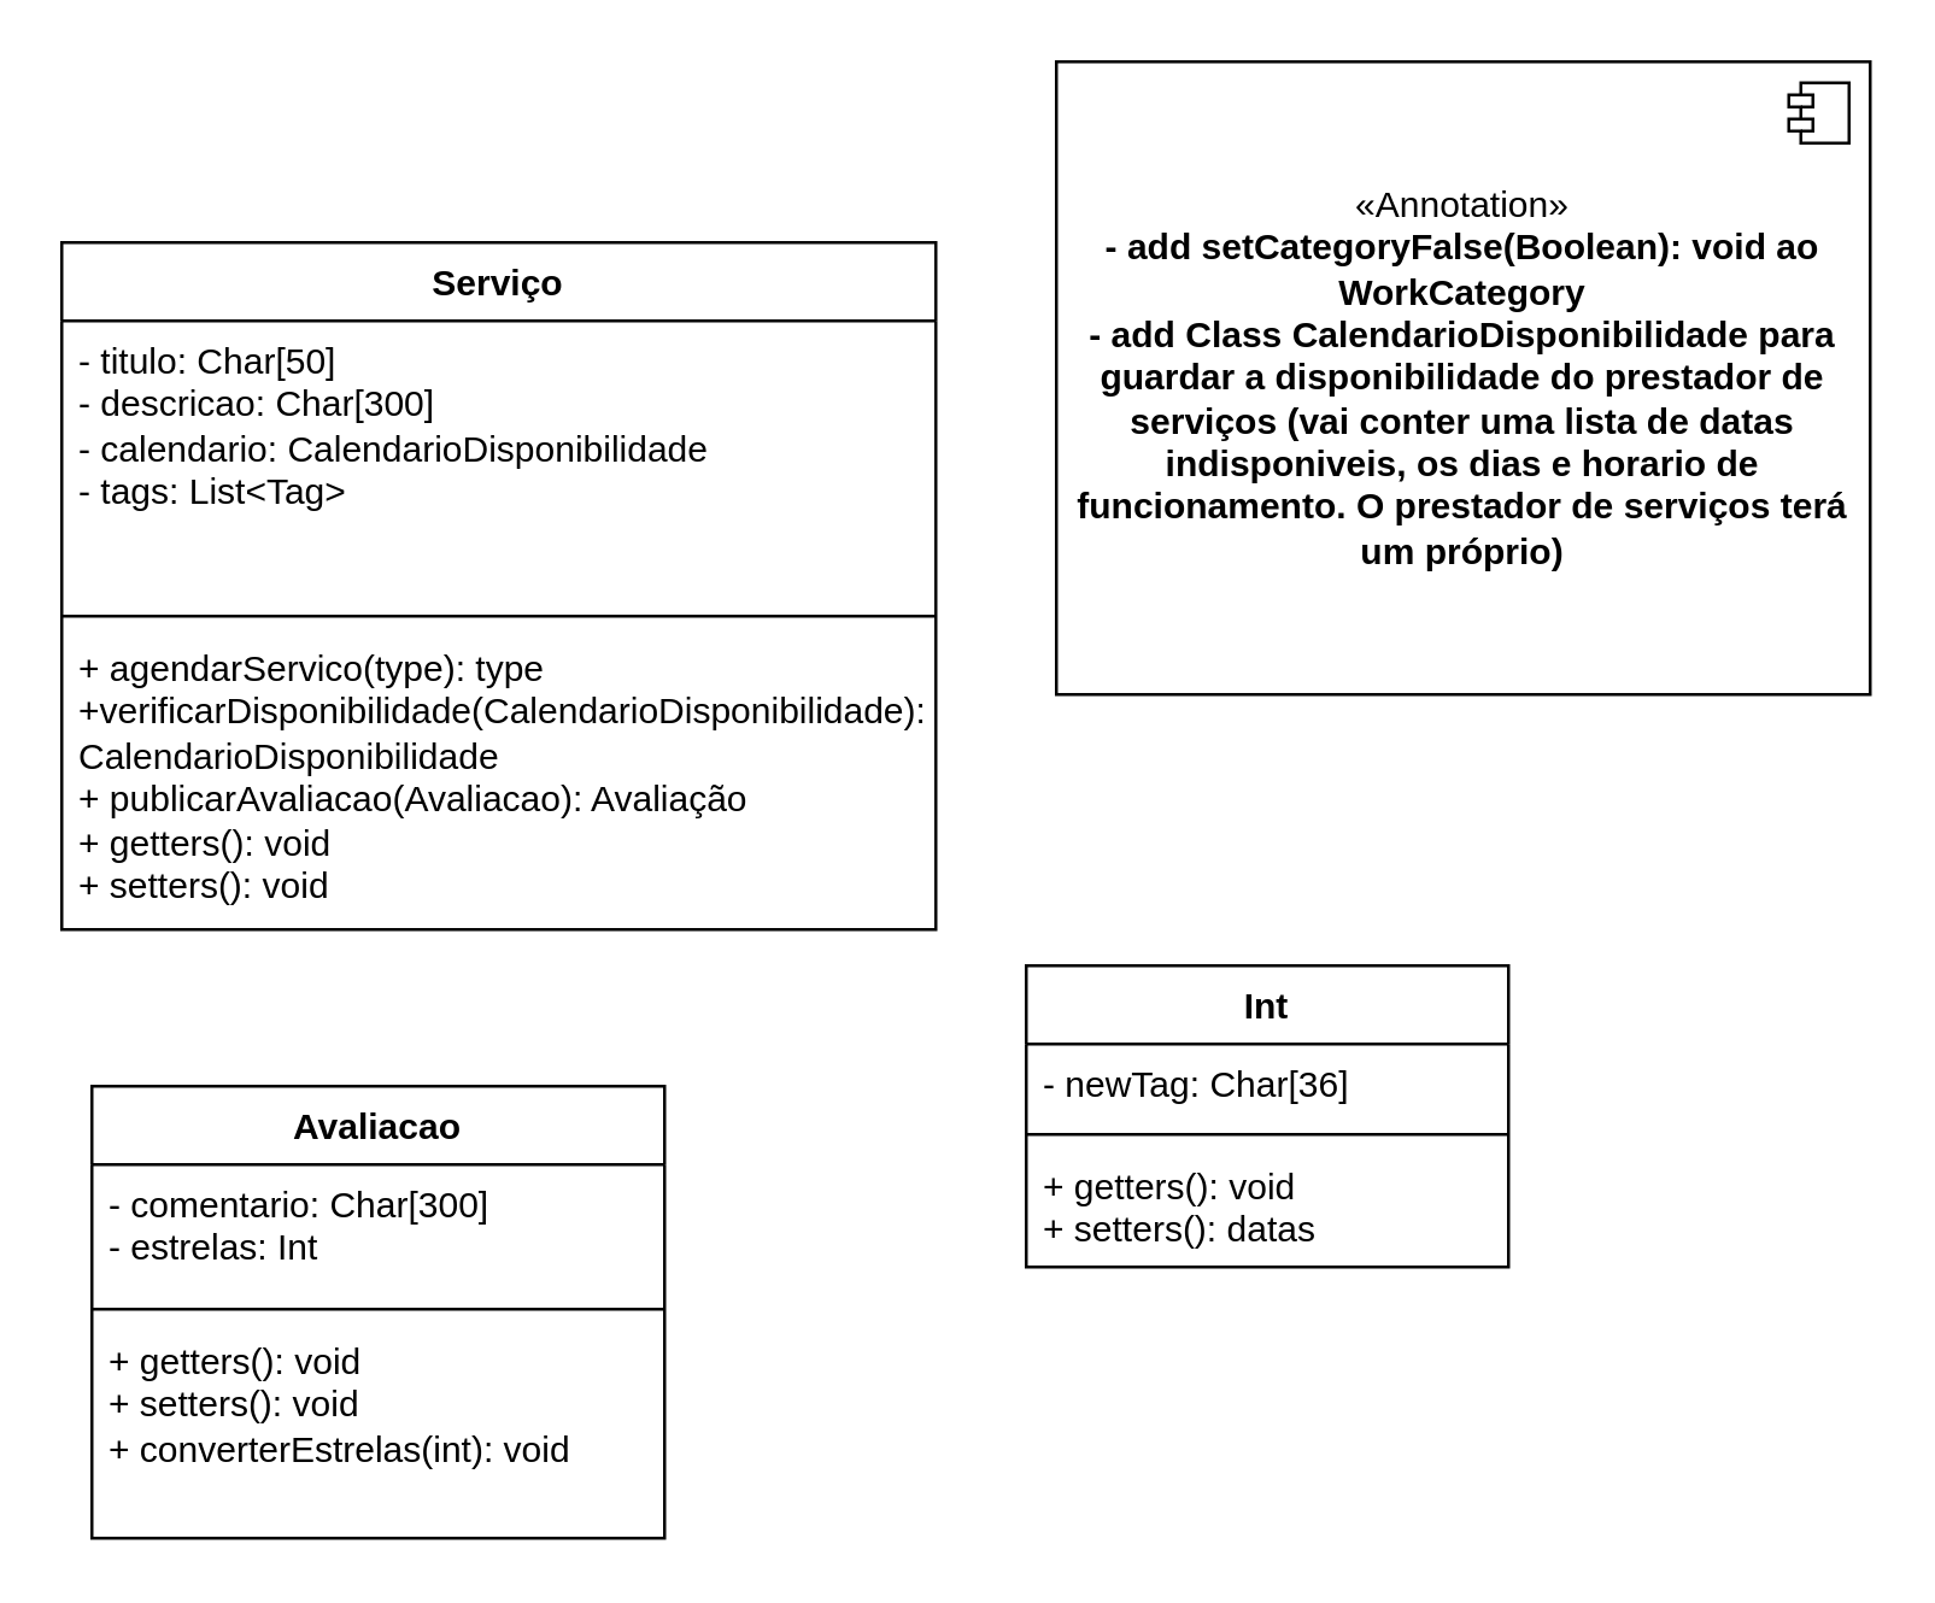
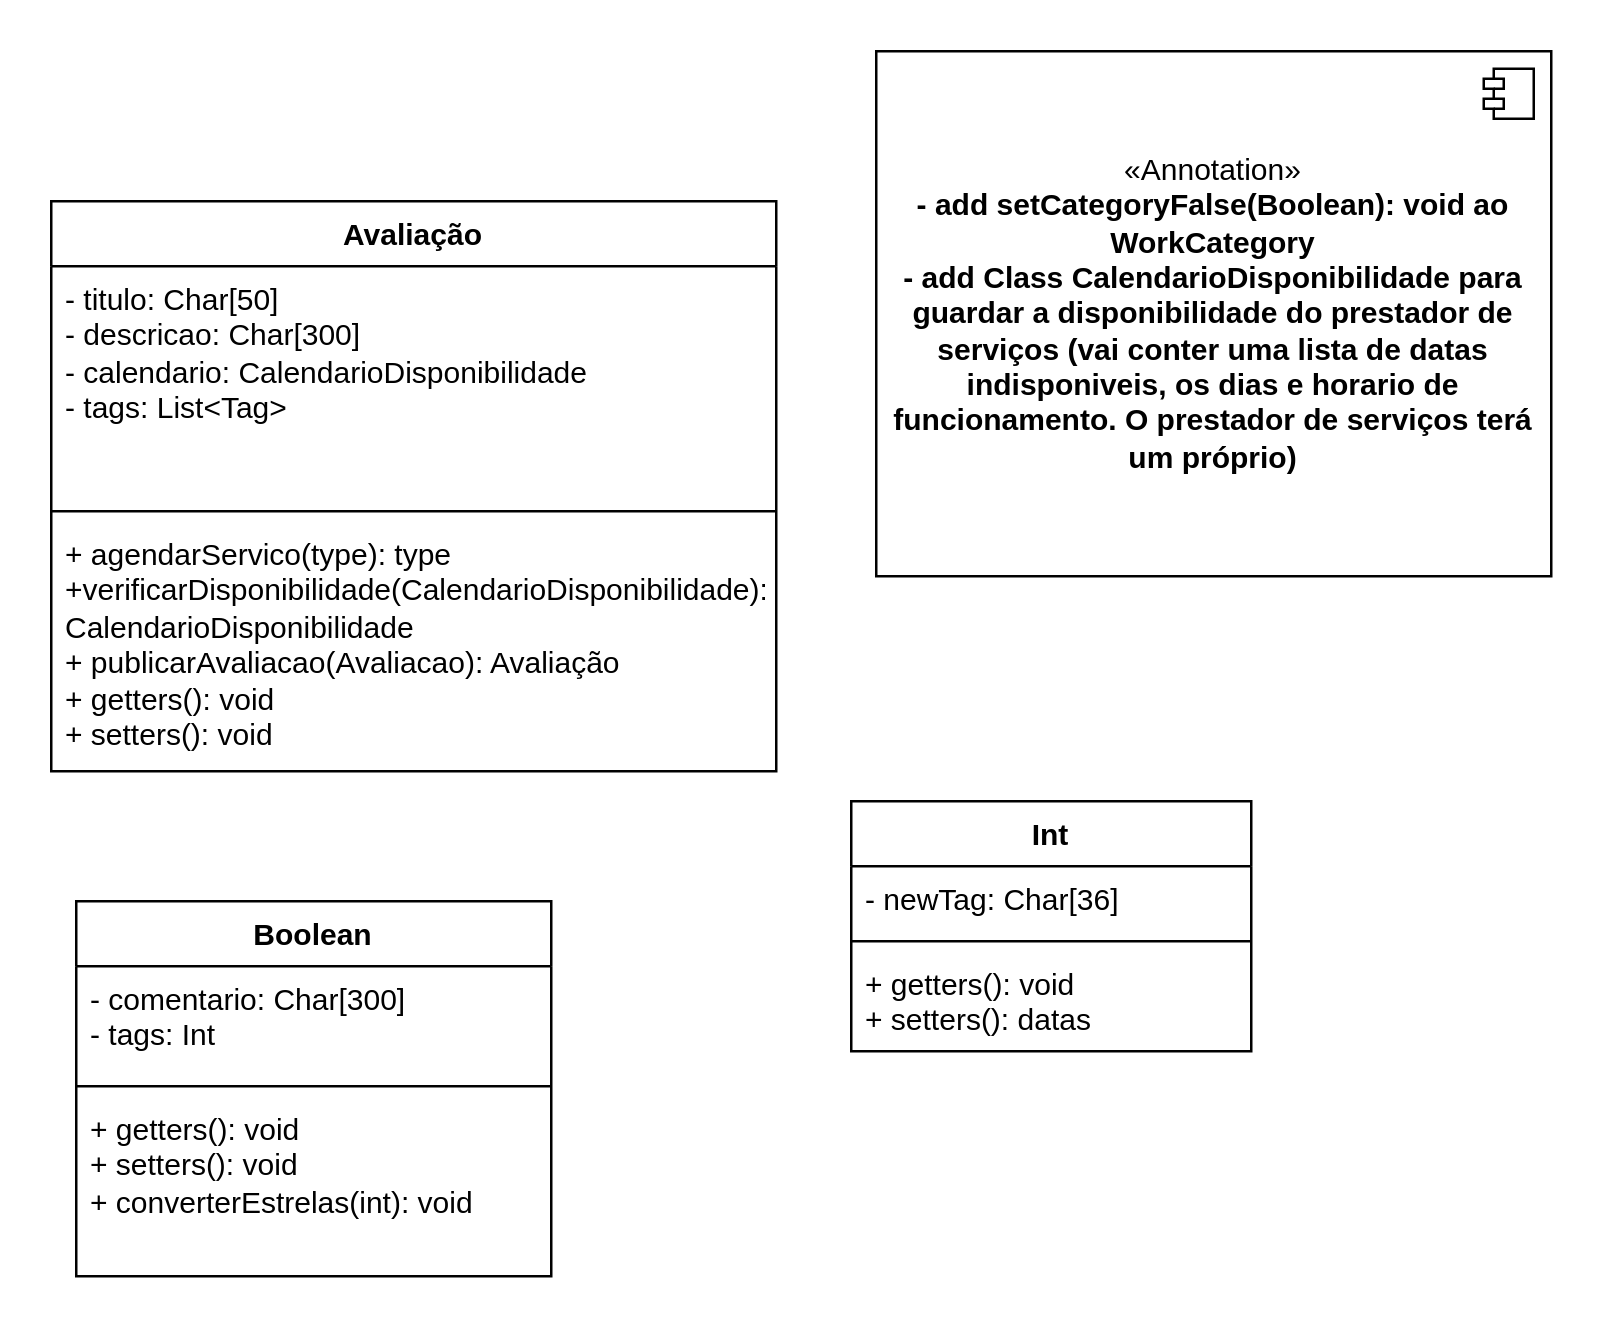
  <mxCell id="0" />
  <mxCell id="1" parent="0" />
- <mxCell id="2" value="Serviço" style="swimlane;fontStyle=1;align=center;verticalAlign=top;childLayout=stackLayout;horizontal=1;startSize=26;horizontalStack=0;resizeParent=1;resizeParentMax=0;resizeLast=0;collapsible=1;marginBottom=0;whiteSpace=wrap;html=1;" vertex="1" parent="1"><mxGeometry x="20" y="80" width="290" height="228" as="geometry" /></mxCell>
+ <mxCell id="2" value="Avaliação" style="swimlane;fontStyle=1;align=center;verticalAlign=top;childLayout=stackLayout;horizontal=1;startSize=26;horizontalStack=0;resizeParent=1;resizeParentMax=0;resizeLast=0;collapsible=1;marginBottom=0;whiteSpace=wrap;html=1;" vertex="1" parent="1"><mxGeometry x="20" y="80" width="290" height="228" as="geometry" /></mxCell>
  <mxCell id="3" value="- titulo: Char[50]&lt;br&gt;- descricao: Char[300]&lt;br&gt;- calendario: CalendarioDisponibilidade&lt;br&gt;- tags: List&amp;lt;Tag&amp;gt;" style="text;strokeColor=none;fillColor=none;align=left;verticalAlign=top;spacingLeft=4;spacingRight=4;overflow=hidden;rotatable=0;points=[[0,0.5],[1,0.5]];portConstraint=eastwest;whiteSpace=wrap;html=1;" vertex="1" parent="2"><mxGeometry y="26" width="290" height="94" as="geometry" /></mxCell>
  <mxCell id="4" value="" style="line;strokeWidth=1;fillColor=none;align=left;verticalAlign=middle;spacingTop=-1;spacingLeft=3;spacingRight=3;rotatable=0;labelPosition=right;points=[];portConstraint=eastwest;strokeColor=inherit;" vertex="1" parent="2"><mxGeometry y="120" width="290" height="8" as="geometry" /></mxCell>
  <mxCell id="5" value="+ agendarServico(type): type&lt;br&gt;+verificarDisponibilidade(CalendarioDisponibilidade): CalendarioDisponibilidade&lt;br&gt;+ publicarAvaliacao(Avaliacao): Avaliação&lt;br&gt;+ getters(): void&lt;br style=&quot;border-color: var(--border-color);&quot;&gt;+ setters(): void" style="text;strokeColor=none;fillColor=none;align=left;verticalAlign=top;spacingLeft=4;spacingRight=4;overflow=hidden;rotatable=0;points=[[0,0.5],[1,0.5]];portConstraint=eastwest;whiteSpace=wrap;html=1;" vertex="1" parent="2"><mxGeometry y="128" width="290" height="100" as="geometry" /></mxCell>
  <mxCell id="6" value="«Annotation»&lt;br&gt;&lt;b&gt;- add setCategoryFalse(Boolean): void ao WorkCategory&lt;br&gt;- add Class CalendarioDisponibilidade para guardar a disponibilidade do prestador de serviços (vai conter uma lista de datas indisponiveis, os dias e horario de funcionamento. O prestador de serviços terá um próprio)&lt;br&gt;&lt;/b&gt;" style="html=1;dropTarget=0;whiteSpace=wrap;" vertex="1" parent="1"><mxGeometry x="350" y="20" width="270" height="210" as="geometry" /></mxCell>
  <mxCell id="7" value="" style="shape=module;jettyWidth=8;jettyHeight=4;" vertex="1" parent="6"><mxGeometry x="1" width="20" height="20" relative="1" as="geometry"><mxPoint x="-27" y="7" as="offset" /></mxGeometry></mxCell>
  <mxCell id="8" value="Int" style="swimlane;fontStyle=1;align=center;verticalAlign=top;childLayout=stackLayout;horizontal=1;startSize=26;horizontalStack=0;resizeParent=1;resizeParentMax=0;resizeLast=0;collapsible=1;marginBottom=0;whiteSpace=wrap;html=1;" vertex="1" parent="1"><mxGeometry x="340" y="320" width="160" height="100" as="geometry" /></mxCell>
  <mxCell id="9" value="- newTag: Char[36]" style="text;strokeColor=none;fillColor=none;align=left;verticalAlign=top;spacingLeft=4;spacingRight=4;overflow=hidden;rotatable=0;points=[[0,0.5],[1,0.5]];portConstraint=eastwest;whiteSpace=wrap;html=1;" vertex="1" parent="8"><mxGeometry y="26" width="160" height="26" as="geometry" /></mxCell>
  <mxCell id="10" value="" style="line;strokeWidth=1;fillColor=none;align=left;verticalAlign=middle;spacingTop=-1;spacingLeft=3;spacingRight=3;rotatable=0;labelPosition=right;points=[];portConstraint=eastwest;strokeColor=inherit;" vertex="1" parent="8"><mxGeometry y="52" width="160" height="8" as="geometry" /></mxCell>
  <mxCell id="11" value="+ getters(): void&lt;br&gt;+ setters(): datas" style="text;strokeColor=none;fillColor=none;align=left;verticalAlign=top;spacingLeft=4;spacingRight=4;overflow=hidden;rotatable=0;points=[[0,0.5],[1,0.5]];portConstraint=eastwest;whiteSpace=wrap;html=1;" vertex="1" parent="8"><mxGeometry y="60" width="160" height="40" as="geometry" /></mxCell>
- <mxCell id="12" value="Avaliacao" style="swimlane;fontStyle=1;align=center;verticalAlign=top;childLayout=stackLayout;horizontal=1;startSize=26;horizontalStack=0;resizeParent=1;resizeParentMax=0;resizeLast=0;collapsible=1;marginBottom=0;whiteSpace=wrap;html=1;" vertex="1" parent="1"><mxGeometry x="30" y="360" width="190" height="150" as="geometry" /></mxCell>
- <mxCell id="13" value="- comentario: Char[300]&lt;br&gt;- estrelas: Int" style="text;strokeColor=none;fillColor=none;align=left;verticalAlign=top;spacingLeft=4;spacingRight=4;overflow=hidden;rotatable=0;points=[[0,0.5],[1,0.5]];portConstraint=eastwest;whiteSpace=wrap;html=1;" vertex="1" parent="12"><mxGeometry y="26" width="190" height="44" as="geometry" /></mxCell>
+ <mxCell id="12" value="Boolean" style="swimlane;fontStyle=1;align=center;verticalAlign=top;childLayout=stackLayout;horizontal=1;startSize=26;horizontalStack=0;resizeParent=1;resizeParentMax=0;resizeLast=0;collapsible=1;marginBottom=0;whiteSpace=wrap;html=1;" vertex="1" parent="1"><mxGeometry x="30" y="360" width="190" height="150" as="geometry" /></mxCell>
+ <mxCell id="13" value="- comentario: Char[300]&lt;br&gt;- tags: Int" style="text;strokeColor=none;fillColor=none;align=left;verticalAlign=top;spacingLeft=4;spacingRight=4;overflow=hidden;rotatable=0;points=[[0,0.5],[1,0.5]];portConstraint=eastwest;whiteSpace=wrap;html=1;" vertex="1" parent="12"><mxGeometry y="26" width="190" height="44" as="geometry" /></mxCell>
  <mxCell id="14" value="" style="line;strokeWidth=1;fillColor=none;align=left;verticalAlign=middle;spacingTop=-1;spacingLeft=3;spacingRight=3;rotatable=0;labelPosition=right;points=[];portConstraint=eastwest;strokeColor=inherit;" vertex="1" parent="12"><mxGeometry y="70" width="190" height="8" as="geometry" /></mxCell>
  <mxCell id="15" value="+ getters(): void&lt;br&gt;+ setters(): void&lt;br&gt;+ converterEstrelas(int): void&lt;br&gt;" style="text;strokeColor=none;fillColor=none;align=left;verticalAlign=top;spacingLeft=4;spacingRight=4;overflow=hidden;rotatable=0;points=[[0,0.5],[1,0.5]];portConstraint=eastwest;whiteSpace=wrap;html=1;" vertex="1" parent="12"><mxGeometry y="78" width="190" height="72" as="geometry" /></mxCell>
